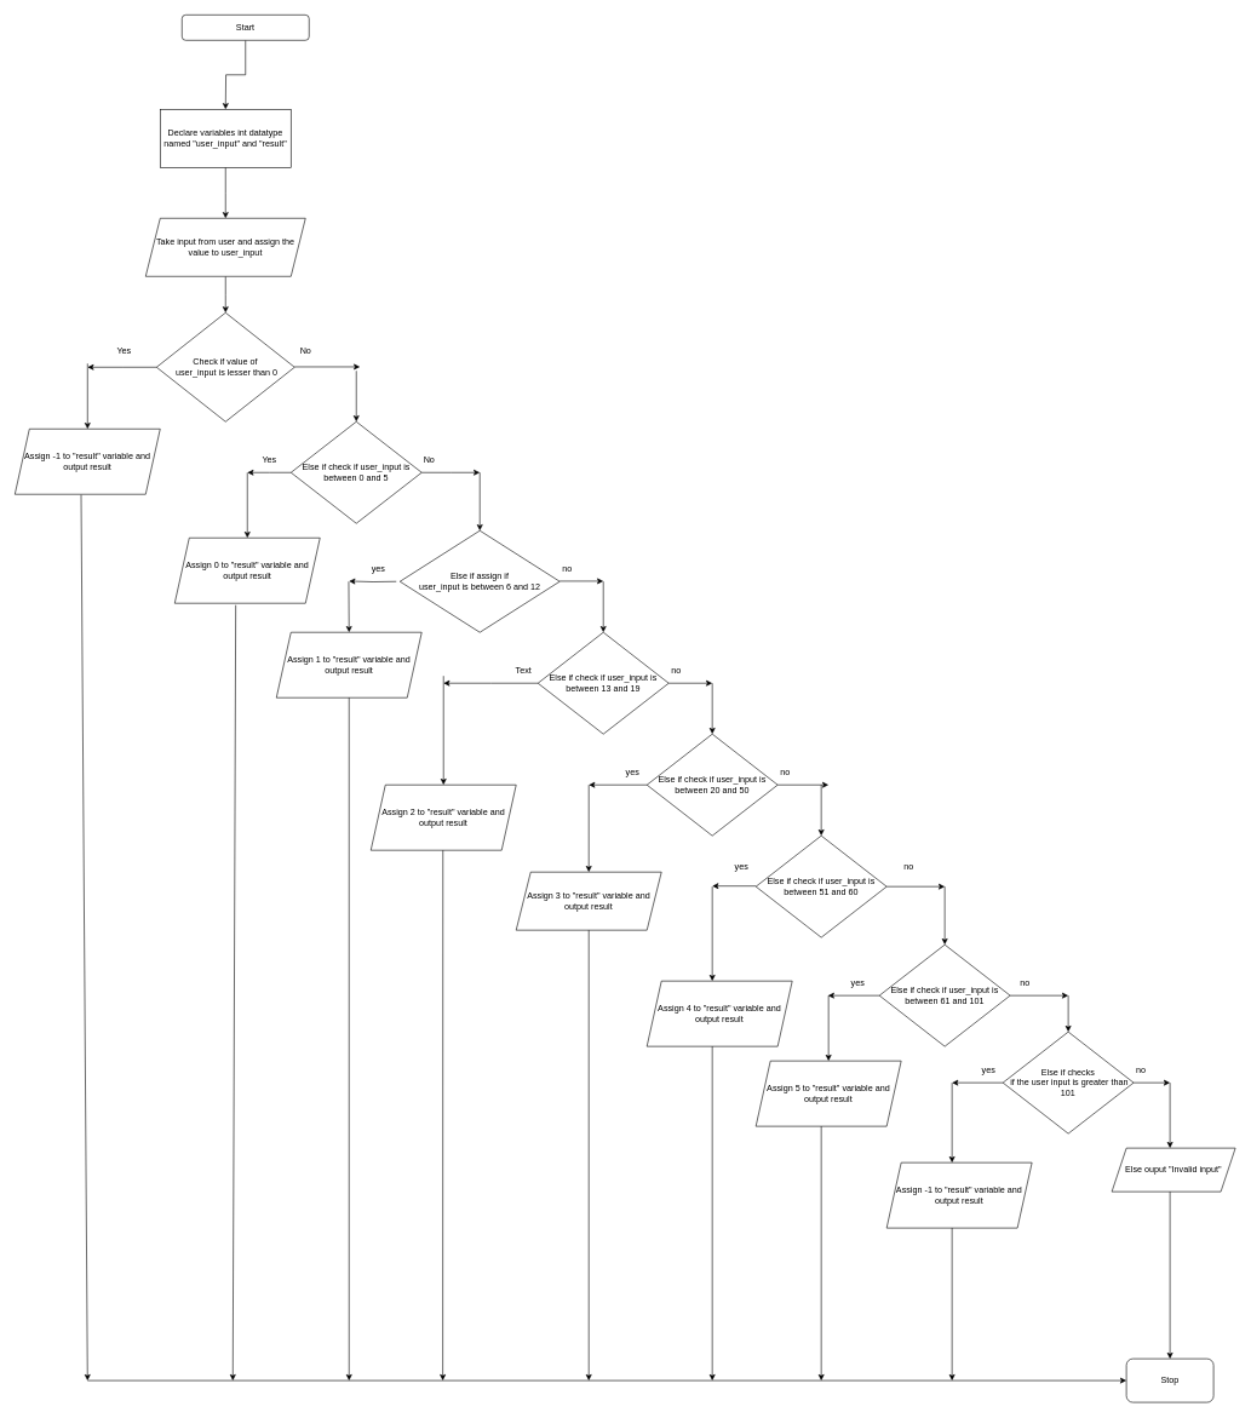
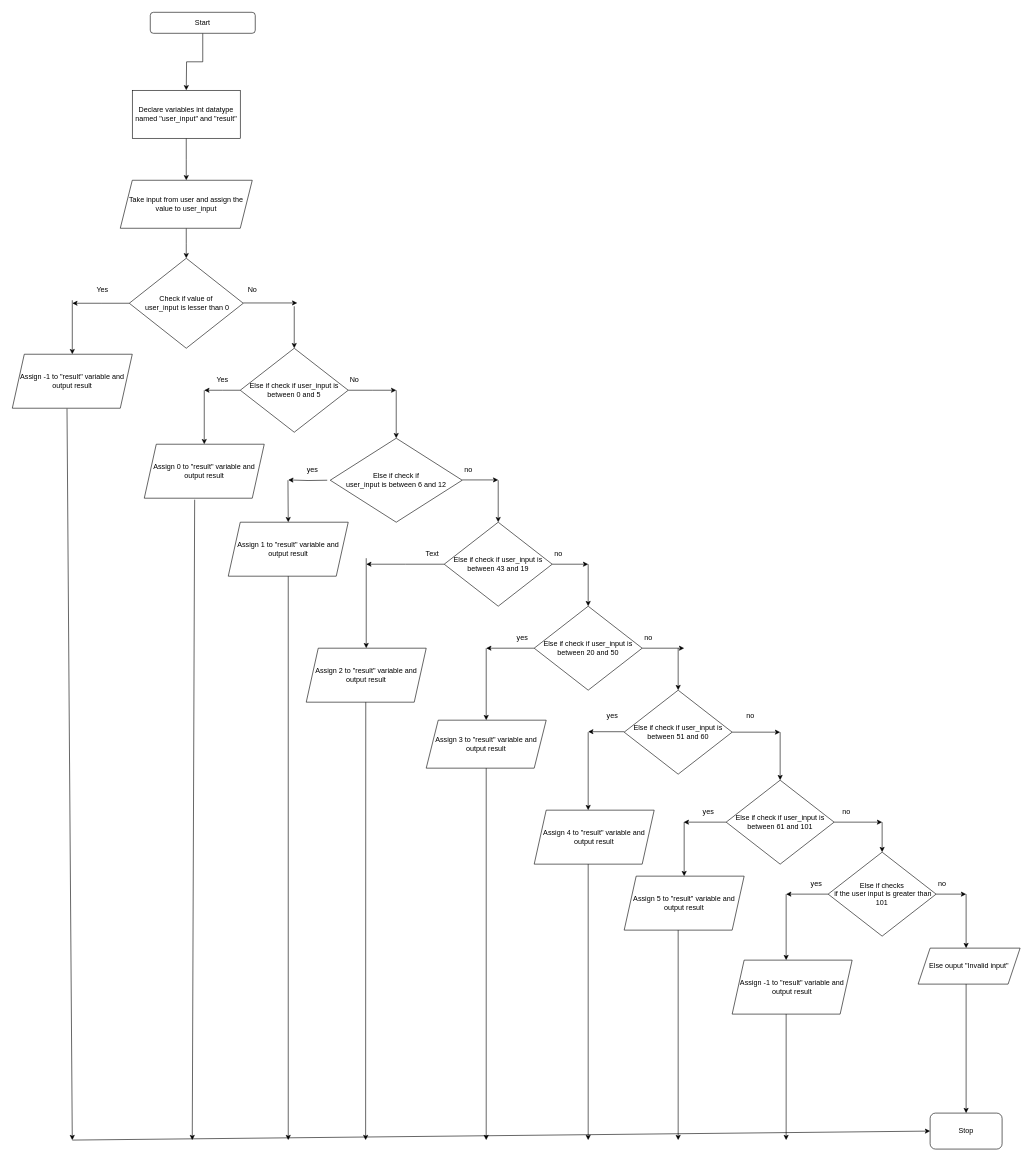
  <mxCell id="0" />
  <mxCell id="1" parent="0" />
  <mxCell id="2" style="edgeStyle=orthogonalEdgeStyle;rounded=0;orthogonalLoop=1;jettySize=auto;html=1;" edge="1" parent="1" source="3"><mxGeometry relative="1" as="geometry"><mxPoint x="310" y="150" as="targetPoint" /></mxGeometry></mxCell>
  <mxCell id="3" value="Start" style="rounded=1;whiteSpace=wrap;html=1;" vertex="1" parent="1"><mxGeometry x="250" y="20" width="175" height="35" as="geometry" /></mxCell>
  <mxCell id="4" style="edgeStyle=orthogonalEdgeStyle;rounded=0;orthogonalLoop=1;jettySize=auto;html=1;" edge="1" parent="1" source="5"><mxGeometry relative="1" as="geometry"><mxPoint x="310" y="300" as="targetPoint" /></mxGeometry></mxCell>
  <mxCell id="5" value="Declare variables int datatype named &quot;user_input&quot; and &quot;result&quot;" style="rounded=0;whiteSpace=wrap;html=1;" vertex="1" parent="1"><mxGeometry x="220" y="150" width="180" height="80" as="geometry" /></mxCell>
  <mxCell id="6" style="edgeStyle=orthogonalEdgeStyle;rounded=0;orthogonalLoop=1;jettySize=auto;html=1;" edge="1" parent="1" source="7"><mxGeometry relative="1" as="geometry"><mxPoint x="310" y="430" as="targetPoint" /></mxGeometry></mxCell>
  <mxCell id="7" value="Take input from user and assign the value to user_input" style="shape=parallelogram;perimeter=parallelogramPerimeter;whiteSpace=wrap;html=1;fixedSize=1;" vertex="1" parent="1"><mxGeometry x="200" y="300" width="220" height="80" as="geometry" /></mxCell>
  <mxCell id="8" style="edgeStyle=orthogonalEdgeStyle;rounded=0;orthogonalLoop=1;jettySize=auto;html=1;" edge="1" parent="1" source="9"><mxGeometry relative="1" as="geometry"><mxPoint x="120" y="505" as="targetPoint" /></mxGeometry></mxCell>
  <mxCell id="9" value="Check if value of&lt;br&gt;&amp;nbsp;user_input is lesser than 0" style="rhombus;whiteSpace=wrap;html=1;" vertex="1" parent="1"><mxGeometry x="215" y="430" width="190" height="150" as="geometry" /></mxCell>
  <mxCell id="10" value="Yes" style="text;html=1;align=center;verticalAlign=middle;resizable=0;points=[];autosize=1;strokeColor=none;fillColor=none;" vertex="1" parent="1"><mxGeometry x="150" y="468" width="40" height="30" as="geometry" /></mxCell>
  <mxCell id="11" value="No" style="text;html=1;align=center;verticalAlign=middle;resizable=0;points=[];autosize=1;strokeColor=none;fillColor=none;" vertex="1" parent="1"><mxGeometry x="400" y="468" width="40" height="30" as="geometry" /></mxCell>
  <mxCell id="12" value="" style="endArrow=classic;html=1;rounded=0;" edge="1" parent="1"><mxGeometry width="50" height="50" relative="1" as="geometry"><mxPoint x="120" y="500" as="sourcePoint" /><mxPoint x="120" y="590" as="targetPoint" /></mxGeometry></mxCell>
  <mxCell id="13" value="Assign -1 to &quot;result&quot; variable and output result" style="shape=parallelogram;perimeter=parallelogramPerimeter;whiteSpace=wrap;html=1;fixedSize=1;" vertex="1" parent="1"><mxGeometry x="20" y="590" width="200" height="90" as="geometry" /></mxCell>
  <mxCell id="14" value="" style="endArrow=classic;html=1;rounded=0;" edge="1" parent="1"><mxGeometry width="50" height="50" relative="1" as="geometry"><mxPoint x="405" y="504.5" as="sourcePoint" /><mxPoint x="495" y="504.5" as="targetPoint" /></mxGeometry></mxCell>
  <mxCell id="15" value="" style="endArrow=classic;html=1;rounded=0;" edge="1" parent="1"><mxGeometry width="50" height="50" relative="1" as="geometry"><mxPoint x="490" y="510" as="sourcePoint" /><mxPoint x="490" y="580" as="targetPoint" /></mxGeometry></mxCell>
  <mxCell id="16" style="edgeStyle=orthogonalEdgeStyle;rounded=0;orthogonalLoop=1;jettySize=auto;html=1;" edge="1" parent="1" source="18"><mxGeometry relative="1" as="geometry"><mxPoint x="340" y="650" as="targetPoint" /></mxGeometry></mxCell>
  <mxCell id="17" style="edgeStyle=orthogonalEdgeStyle;rounded=0;orthogonalLoop=1;jettySize=auto;html=1;" edge="1" parent="1" source="18"><mxGeometry relative="1" as="geometry"><mxPoint x="660" y="650" as="targetPoint" /></mxGeometry></mxCell>
  <mxCell id="18" value="Else if check if user_input is between 0 and 5" style="rhombus;whiteSpace=wrap;html=1;" vertex="1" parent="1"><mxGeometry x="400" y="580" width="180" height="140" as="geometry" /></mxCell>
  <mxCell id="19" value="" style="endArrow=classic;html=1;rounded=0;" edge="1" parent="1"><mxGeometry width="50" height="50" relative="1" as="geometry"><mxPoint x="340" y="650" as="sourcePoint" /><mxPoint x="340" y="740" as="targetPoint" /></mxGeometry></mxCell>
  <mxCell id="20" value="Yes" style="text;html=1;align=center;verticalAlign=middle;resizable=0;points=[];autosize=1;strokeColor=none;fillColor=none;" vertex="1" parent="1"><mxGeometry x="350" y="618" width="40" height="30" as="geometry" /></mxCell>
  <mxCell id="21" value="No" style="text;html=1;align=center;verticalAlign=middle;resizable=0;points=[];autosize=1;strokeColor=none;fillColor=none;" vertex="1" parent="1"><mxGeometry x="570" y="618" width="40" height="30" as="geometry" /></mxCell>
  <mxCell id="22" value="Assign 0 to &quot;result&quot; variable and output result" style="shape=parallelogram;perimeter=parallelogramPerimeter;whiteSpace=wrap;html=1;fixedSize=1;" vertex="1" parent="1"><mxGeometry x="240" y="740" width="200" height="90" as="geometry" /></mxCell>
  <mxCell id="23" value="" style="endArrow=classic;html=1;rounded=0;" edge="1" parent="1"><mxGeometry width="50" height="50" relative="1" as="geometry"><mxPoint x="660" y="650" as="sourcePoint" /><mxPoint x="660" y="730" as="targetPoint" /></mxGeometry></mxCell>
  <mxCell id="24" value="" style="edgeStyle=orthogonalEdgeStyle;rounded=0;orthogonalLoop=1;jettySize=auto;html=1;" edge="1" parent="1"><mxGeometry relative="1" as="geometry"><mxPoint x="545" y="800" as="sourcePoint" /><mxPoint x="480" y="799.52" as="targetPoint" /></mxGeometry></mxCell>
- <mxCell id="25" value="Else if assign if &lt;br&gt;user_input is between 6 and 12" style="rhombus;whiteSpace=wrap;html=1;" vertex="1" parent="1"><mxGeometry x="550" y="730" width="220" height="140" as="geometry" /></mxCell>
+ <mxCell id="25" value="Else if check if &lt;br&gt;user_input is between 6 and 12" style="rhombus;whiteSpace=wrap;html=1;" vertex="1" parent="1"><mxGeometry x="550" y="730" width="220" height="140" as="geometry" /></mxCell>
  <mxCell id="26" value="" style="endArrow=classic;html=1;rounded=0;entryX=0.5;entryY=0;entryDx=0;entryDy=0;" edge="1" parent="1" target="27"><mxGeometry width="50" height="50" relative="1" as="geometry"><mxPoint x="479.52" y="800" as="sourcePoint" /><mxPoint x="480" y="860" as="targetPoint" /></mxGeometry></mxCell>
  <mxCell id="27" value="Assign 1 to &quot;result&quot; variable and output result" style="shape=parallelogram;perimeter=parallelogramPerimeter;whiteSpace=wrap;html=1;fixedSize=1;" vertex="1" parent="1"><mxGeometry x="380" y="870" width="200" height="90" as="geometry" /></mxCell>
  <mxCell id="28" value="" style="endArrow=classic;html=1;rounded=0;" edge="1" parent="1"><mxGeometry width="50" height="50" relative="1" as="geometry"><mxPoint x="830" y="800" as="sourcePoint" /><mxPoint x="830" y="870" as="targetPoint" /></mxGeometry></mxCell>
  <mxCell id="29" value="" style="endArrow=classic;html=1;rounded=0;" edge="1" parent="1"><mxGeometry width="50" height="50" relative="1" as="geometry"><mxPoint x="770" y="799.52" as="sourcePoint" /><mxPoint x="830" y="799.52" as="targetPoint" /></mxGeometry></mxCell>
  <mxCell id="30" value="" style="edgeStyle=orthogonalEdgeStyle;rounded=0;orthogonalLoop=1;jettySize=auto;html=1;" edge="1" parent="1" source="31"><mxGeometry relative="1" as="geometry"><mxPoint x="610" y="940" as="targetPoint" /></mxGeometry></mxCell>
- <mxCell id="31" value="Else if check if user_input is between 13 and 19" style="rhombus;whiteSpace=wrap;html=1;" vertex="1" parent="1"><mxGeometry x="740" y="870" width="180" height="140" as="geometry" /></mxCell>
+ <mxCell id="31" value="Else if check if user_input is between 43 and 19" style="rhombus;whiteSpace=wrap;html=1;" vertex="1" parent="1"><mxGeometry x="740" y="870" width="180" height="140" as="geometry" /></mxCell>
  <mxCell id="32" value="" style="endArrow=classic;html=1;rounded=0;" edge="1" parent="1"><mxGeometry width="50" height="50" relative="1" as="geometry"><mxPoint x="920" y="940" as="sourcePoint" /><mxPoint x="980" y="940" as="targetPoint" /></mxGeometry></mxCell>
  <mxCell id="33" value="" style="endArrow=classic;html=1;rounded=0;" edge="1" parent="1"><mxGeometry width="50" height="50" relative="1" as="geometry"><mxPoint x="980" y="940" as="sourcePoint" /><mxPoint x="980" y="1010" as="targetPoint" /></mxGeometry></mxCell>
  <mxCell id="34" value="Else if check if user_input is between 20 and 50" style="rhombus;whiteSpace=wrap;html=1;" vertex="1" parent="1"><mxGeometry x="890" y="1010" width="180" height="140" as="geometry" /></mxCell>
  <mxCell id="35" value="" style="endArrow=classic;html=1;rounded=0;" edge="1" parent="1"><mxGeometry width="50" height="50" relative="1" as="geometry"><mxPoint x="1070" y="1080" as="sourcePoint" /><mxPoint x="1140" y="1080" as="targetPoint" /></mxGeometry></mxCell>
  <mxCell id="36" value="" style="endArrow=classic;html=1;rounded=0;" edge="1" parent="1"><mxGeometry width="50" height="50" relative="1" as="geometry"><mxPoint x="1130" y="1080" as="sourcePoint" /><mxPoint x="1130" y="1150" as="targetPoint" /></mxGeometry></mxCell>
  <mxCell id="37" value="Else if check if user_input is between 51 and 60" style="rhombus;whiteSpace=wrap;html=1;" vertex="1" parent="1"><mxGeometry x="1040" y="1150" width="180" height="140" as="geometry" /></mxCell>
  <mxCell id="38" value="" style="endArrow=classic;html=1;rounded=0;" edge="1" parent="1"><mxGeometry width="50" height="50" relative="1" as="geometry"><mxPoint x="1220" y="1220" as="sourcePoint" /><mxPoint x="1300" y="1220" as="targetPoint" /></mxGeometry></mxCell>
  <mxCell id="39" value="" style="endArrow=classic;html=1;rounded=0;" edge="1" parent="1"><mxGeometry width="50" height="50" relative="1" as="geometry"><mxPoint x="1300" y="1220" as="sourcePoint" /><mxPoint x="1300" y="1300" as="targetPoint" /></mxGeometry></mxCell>
  <mxCell id="40" value="Else if check if user_input is between 61 and 101" style="rhombus;whiteSpace=wrap;html=1;" vertex="1" parent="1"><mxGeometry x="1210" y="1300" width="180" height="140" as="geometry" /></mxCell>
  <mxCell id="41" value="" style="endArrow=classic;html=1;rounded=0;" edge="1" parent="1"><mxGeometry width="50" height="50" relative="1" as="geometry"><mxPoint x="1390" y="1370" as="sourcePoint" /><mxPoint x="1470" y="1370" as="targetPoint" /></mxGeometry></mxCell>
  <mxCell id="42" value="" style="endArrow=classic;html=1;rounded=0;" edge="1" parent="1"><mxGeometry width="50" height="50" relative="1" as="geometry"><mxPoint x="1470" y="1370" as="sourcePoint" /><mxPoint x="1470" y="1420" as="targetPoint" /></mxGeometry></mxCell>
  <mxCell id="43" value="Else if checks&lt;br&gt;&amp;nbsp;if the user input is greater than 101" style="rhombus;whiteSpace=wrap;html=1;" vertex="1" parent="1"><mxGeometry x="1380" y="1420" width="180" height="140" as="geometry" /></mxCell>
  <mxCell id="44" value="" style="endArrow=classic;html=1;rounded=0;" edge="1" parent="1"><mxGeometry width="50" height="50" relative="1" as="geometry"><mxPoint x="1560" y="1490" as="sourcePoint" /><mxPoint x="1610" y="1490" as="targetPoint" /></mxGeometry></mxCell>
  <mxCell id="45" value="" style="endArrow=classic;html=1;rounded=0;" edge="1" parent="1"><mxGeometry width="50" height="50" relative="1" as="geometry"><mxPoint x="1610" y="1490" as="sourcePoint" /><mxPoint x="1610" y="1580" as="targetPoint" /></mxGeometry></mxCell>
  <mxCell id="46" value="Else ouput &quot;Invalid input&quot;" style="shape=parallelogram;perimeter=parallelogramPerimeter;whiteSpace=wrap;html=1;fixedSize=1;" vertex="1" parent="1"><mxGeometry x="1530" y="1580" width="170" height="60" as="geometry" /></mxCell>
  <mxCell id="47" value="" style="endArrow=classic;html=1;rounded=0;exitX=0.42;exitY=1.027;exitDx=0;exitDy=0;exitPerimeter=0;" edge="1" parent="1" source="22"><mxGeometry width="50" height="50" relative="1" as="geometry"><mxPoint x="310" y="1130" as="sourcePoint" /><mxPoint x="320" y="1900" as="targetPoint" /></mxGeometry></mxCell>
  <mxCell id="48" value="" style="endArrow=classic;html=1;rounded=0;exitX=0.5;exitY=1;exitDx=0;exitDy=0;" edge="1" parent="1" source="27"><mxGeometry width="50" height="50" relative="1" as="geometry"><mxPoint x="480" y="1150" as="sourcePoint" /><mxPoint x="480" y="1900" as="targetPoint" /></mxGeometry></mxCell>
  <mxCell id="49" value="" style="endArrow=classic;html=1;rounded=0;" edge="1" parent="1"><mxGeometry width="50" height="50" relative="1" as="geometry"><mxPoint x="610" y="930" as="sourcePoint" /><mxPoint x="610" y="1080" as="targetPoint" /></mxGeometry></mxCell>
  <mxCell id="50" value="Assign 2 to &quot;result&quot; variable and output result" style="shape=parallelogram;perimeter=parallelogramPerimeter;whiteSpace=wrap;html=1;fixedSize=1;" vertex="1" parent="1"><mxGeometry x="510" y="1080" width="200" height="90" as="geometry" /></mxCell>
  <mxCell id="51" value="" style="endArrow=classic;html=1;rounded=0;" edge="1" parent="1"><mxGeometry width="50" height="50" relative="1" as="geometry"><mxPoint x="609.23" y="1170" as="sourcePoint" /><mxPoint x="609" y="1900" as="targetPoint" /></mxGeometry></mxCell>
  <mxCell id="52" value="" style="endArrow=classic;html=1;rounded=0;" edge="1" parent="1"><mxGeometry width="50" height="50" relative="1" as="geometry"><mxPoint x="890" y="1080" as="sourcePoint" /><mxPoint x="810" y="1080" as="targetPoint" /></mxGeometry></mxCell>
  <mxCell id="53" value="" style="endArrow=classic;html=1;rounded=0;" edge="1" parent="1"><mxGeometry width="50" height="50" relative="1" as="geometry"><mxPoint x="810" y="1080" as="sourcePoint" /><mxPoint x="810" y="1200" as="targetPoint" /></mxGeometry></mxCell>
  <mxCell id="54" value="Assign 3 to &quot;result&quot; variable and output result" style="shape=parallelogram;perimeter=parallelogramPerimeter;whiteSpace=wrap;html=1;fixedSize=1;" vertex="1" parent="1"><mxGeometry x="710" y="1200" width="200" height="80" as="geometry" /></mxCell>
  <mxCell id="55" value="" style="endArrow=classic;html=1;rounded=0;" edge="1" parent="1"><mxGeometry width="50" height="50" relative="1" as="geometry"><mxPoint x="1040" y="1219.23" as="sourcePoint" /><mxPoint x="980" y="1219.23" as="targetPoint" /></mxGeometry></mxCell>
  <mxCell id="56" value="" style="endArrow=classic;html=1;rounded=0;" edge="1" parent="1"><mxGeometry width="50" height="50" relative="1" as="geometry"><mxPoint x="980" y="1220" as="sourcePoint" /><mxPoint x="980" y="1350" as="targetPoint" /></mxGeometry></mxCell>
  <mxCell id="57" value="Assign 4 to &quot;result&quot; variable and output result" style="shape=parallelogram;perimeter=parallelogramPerimeter;whiteSpace=wrap;html=1;fixedSize=1;" vertex="1" parent="1"><mxGeometry x="890" y="1350" width="200" height="90" as="geometry" /></mxCell>
  <mxCell id="58" value="" style="endArrow=classic;html=1;rounded=0;" edge="1" parent="1" source="40"><mxGeometry width="50" height="50" relative="1" as="geometry"><mxPoint x="1139.289" y="1420" as="sourcePoint" /><mxPoint x="1139.289" y="1370" as="targetPoint" /></mxGeometry></mxCell>
  <mxCell id="59" value="" style="endArrow=classic;html=1;rounded=0;" edge="1" parent="1"><mxGeometry width="50" height="50" relative="1" as="geometry"><mxPoint x="1140" y="1370" as="sourcePoint" /><mxPoint x="1140" y="1460" as="targetPoint" /></mxGeometry></mxCell>
  <mxCell id="60" value="Assign 5 to &quot;result&quot; variable and output result" style="shape=parallelogram;perimeter=parallelogramPerimeter;whiteSpace=wrap;html=1;fixedSize=1;" vertex="1" parent="1"><mxGeometry x="1040" y="1460" width="200" height="90" as="geometry" /></mxCell>
  <mxCell id="61" value="" style="endArrow=classic;html=1;rounded=0;" edge="1" parent="1"><mxGeometry width="50" height="50" relative="1" as="geometry"><mxPoint x="1380" y="1490" as="sourcePoint" /><mxPoint x="1310" y="1490" as="targetPoint" /></mxGeometry></mxCell>
  <mxCell id="62" value="" style="endArrow=classic;html=1;rounded=0;" edge="1" parent="1"><mxGeometry width="50" height="50" relative="1" as="geometry"><mxPoint x="1310" y="1490" as="sourcePoint" /><mxPoint x="1310" y="1600" as="targetPoint" /></mxGeometry></mxCell>
  <mxCell id="63" value="Assign -1 to &quot;result&quot; variable and output result" style="shape=parallelogram;perimeter=parallelogramPerimeter;whiteSpace=wrap;html=1;fixedSize=1;" vertex="1" parent="1"><mxGeometry x="1220" y="1600" width="200" height="90" as="geometry" /></mxCell>
  <mxCell id="64" value="" style="endArrow=classic;html=1;rounded=0;exitX=0.5;exitY=1;exitDx=0;exitDy=0;" edge="1" parent="1" source="54"><mxGeometry width="50" height="50" relative="1" as="geometry"><mxPoint x="870" y="1590" as="sourcePoint" /><mxPoint x="810" y="1900" as="targetPoint" /></mxGeometry></mxCell>
  <mxCell id="65" value="" style="endArrow=classic;html=1;rounded=0;" edge="1" parent="1"><mxGeometry width="50" height="50" relative="1" as="geometry"><mxPoint x="980" y="1440" as="sourcePoint" /><mxPoint x="980" y="1900" as="targetPoint" /></mxGeometry></mxCell>
  <mxCell id="66" value="" style="endArrow=classic;html=1;rounded=0;" edge="1" parent="1"><mxGeometry width="50" height="50" relative="1" as="geometry"><mxPoint x="1130" y="1550" as="sourcePoint" /><mxPoint x="1130" y="1900" as="targetPoint" /></mxGeometry></mxCell>
  <mxCell id="67" value="" style="endArrow=classic;html=1;rounded=0;" edge="1" parent="1"><mxGeometry width="50" height="50" relative="1" as="geometry"><mxPoint x="1310" y="1690" as="sourcePoint" /><mxPoint x="1310" y="1900" as="targetPoint" /></mxGeometry></mxCell>
- <mxCell id="68" value="Stop" style="rounded=1;whiteSpace=wrap;html=1;" vertex="1" parent="1"><mxGeometry x="1550" y="1870" width="120" height="60" as="geometry" /></mxCell>
+ <mxCell id="68" value="Stop" style="rounded=1;whiteSpace=wrap;html=1;" vertex="1" parent="1"><mxGeometry x="1550" y="1855" width="120" height="60" as="geometry" /></mxCell>
  <mxCell id="69" value="" style="endArrow=classic;html=1;rounded=0;entryX=0.5;entryY=0;entryDx=0;entryDy=0;" edge="1" parent="1" target="68"><mxGeometry width="50" height="50" relative="1" as="geometry"><mxPoint x="1610" y="1640" as="sourcePoint" /><mxPoint x="1660" y="1590" as="targetPoint" /></mxGeometry></mxCell>
  <mxCell id="70" value="" style="endArrow=classic;html=1;rounded=0;exitX=0.456;exitY=1.007;exitDx=0;exitDy=0;exitPerimeter=0;" edge="1" parent="1" source="13"><mxGeometry width="50" height="50" relative="1" as="geometry"><mxPoint x="110" y="690" as="sourcePoint" /><mxPoint x="120" y="1900" as="targetPoint" /></mxGeometry></mxCell>
  <mxCell id="71" value="" style="endArrow=classic;html=1;rounded=0;entryX=0;entryY=0.5;entryDx=0;entryDy=0;" edge="1" parent="1" target="68"><mxGeometry width="50" height="50" relative="1" as="geometry"><mxPoint x="120" y="1900" as="sourcePoint" /><mxPoint x="340" y="1900" as="targetPoint" /></mxGeometry></mxCell>
  <mxCell id="72" value="yes" style="text;html=1;align=center;verticalAlign=middle;resizable=0;points=[];autosize=1;strokeColor=none;fillColor=none;" vertex="1" parent="1"><mxGeometry x="500" y="768" width="40" height="30" as="geometry" /></mxCell>
  <mxCell id="73" value="no&lt;br&gt;" style="text;html=1;align=center;verticalAlign=middle;resizable=0;points=[];autosize=1;strokeColor=none;fillColor=none;" vertex="1" parent="1"><mxGeometry x="760" y="768" width="40" height="30" as="geometry" /></mxCell>
  <mxCell id="74" value="Text" style="text;html=1;align=center;verticalAlign=middle;resizable=0;points=[];autosize=1;strokeColor=none;fillColor=none;" vertex="1" parent="1"><mxGeometry x="695" y="908" width="50" height="30" as="geometry" /></mxCell>
  <mxCell id="75" value="no" style="text;html=1;align=center;verticalAlign=middle;resizable=0;points=[];autosize=1;strokeColor=none;fillColor=none;" vertex="1" parent="1"><mxGeometry x="910" y="908" width="40" height="30" as="geometry" /></mxCell>
  <mxCell id="76" value="yes" style="text;html=1;align=center;verticalAlign=middle;resizable=0;points=[];autosize=1;strokeColor=none;fillColor=none;" vertex="1" parent="1"><mxGeometry x="850" y="1048" width="40" height="30" as="geometry" /></mxCell>
  <mxCell id="77" value="no" style="text;html=1;align=center;verticalAlign=middle;resizable=0;points=[];autosize=1;strokeColor=none;fillColor=none;" vertex="1" parent="1"><mxGeometry x="1060" y="1048" width="40" height="30" as="geometry" /></mxCell>
  <mxCell id="78" value="yes" style="text;html=1;align=center;verticalAlign=middle;resizable=0;points=[];autosize=1;strokeColor=none;fillColor=none;" vertex="1" parent="1"><mxGeometry x="1000" y="1178" width="40" height="30" as="geometry" /></mxCell>
  <mxCell id="79" value="no" style="text;html=1;align=center;verticalAlign=middle;resizable=0;points=[];autosize=1;strokeColor=none;fillColor=none;" vertex="1" parent="1"><mxGeometry x="1230" y="1178" width="40" height="30" as="geometry" /></mxCell>
  <mxCell id="80" value="yes" style="text;html=1;align=center;verticalAlign=middle;resizable=0;points=[];autosize=1;strokeColor=none;fillColor=none;" vertex="1" parent="1"><mxGeometry x="1160" y="1338" width="40" height="30" as="geometry" /></mxCell>
  <mxCell id="81" value="no" style="text;html=1;align=center;verticalAlign=middle;resizable=0;points=[];autosize=1;strokeColor=none;fillColor=none;" vertex="1" parent="1"><mxGeometry x="1390" y="1338" width="40" height="30" as="geometry" /></mxCell>
  <mxCell id="82" value="yes" style="text;html=1;align=center;verticalAlign=middle;resizable=0;points=[];autosize=1;strokeColor=none;fillColor=none;" vertex="1" parent="1"><mxGeometry x="1340" y="1458" width="40" height="30" as="geometry" /></mxCell>
  <mxCell id="83" value="no" style="text;html=1;align=center;verticalAlign=middle;resizable=0;points=[];autosize=1;strokeColor=none;fillColor=none;" vertex="1" parent="1"><mxGeometry x="1550" y="1458" width="40" height="30" as="geometry" /></mxCell>
